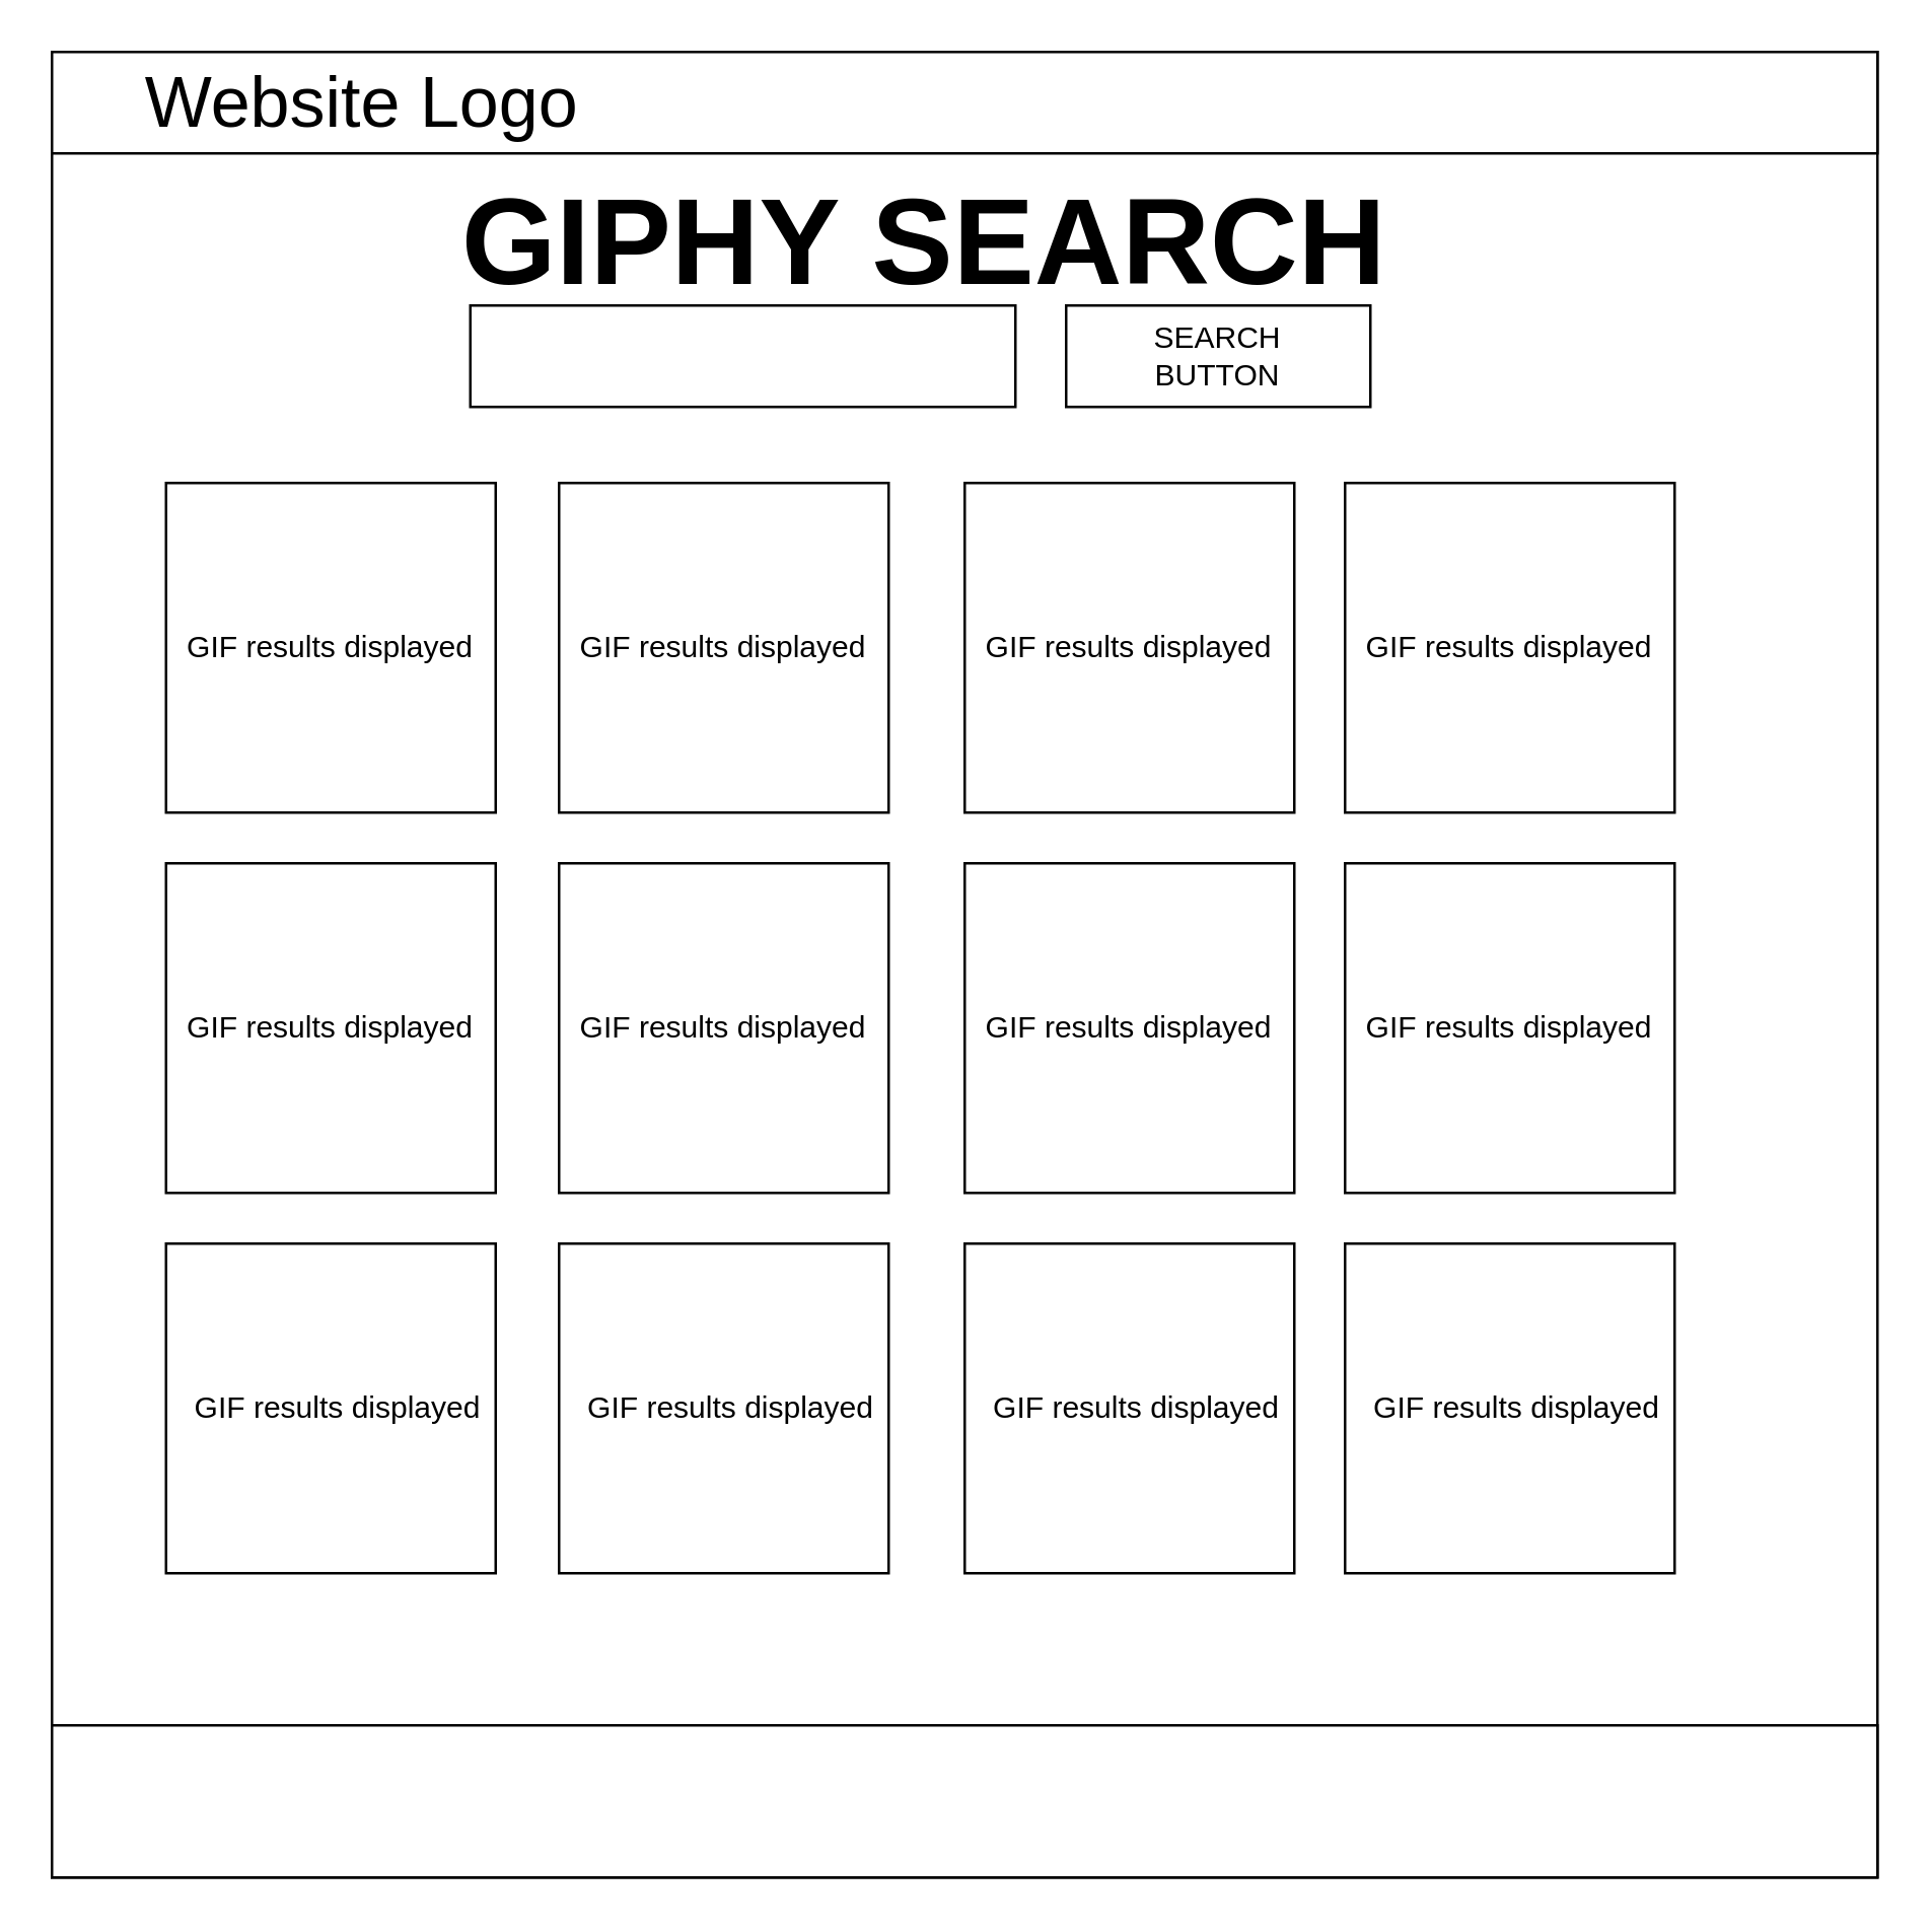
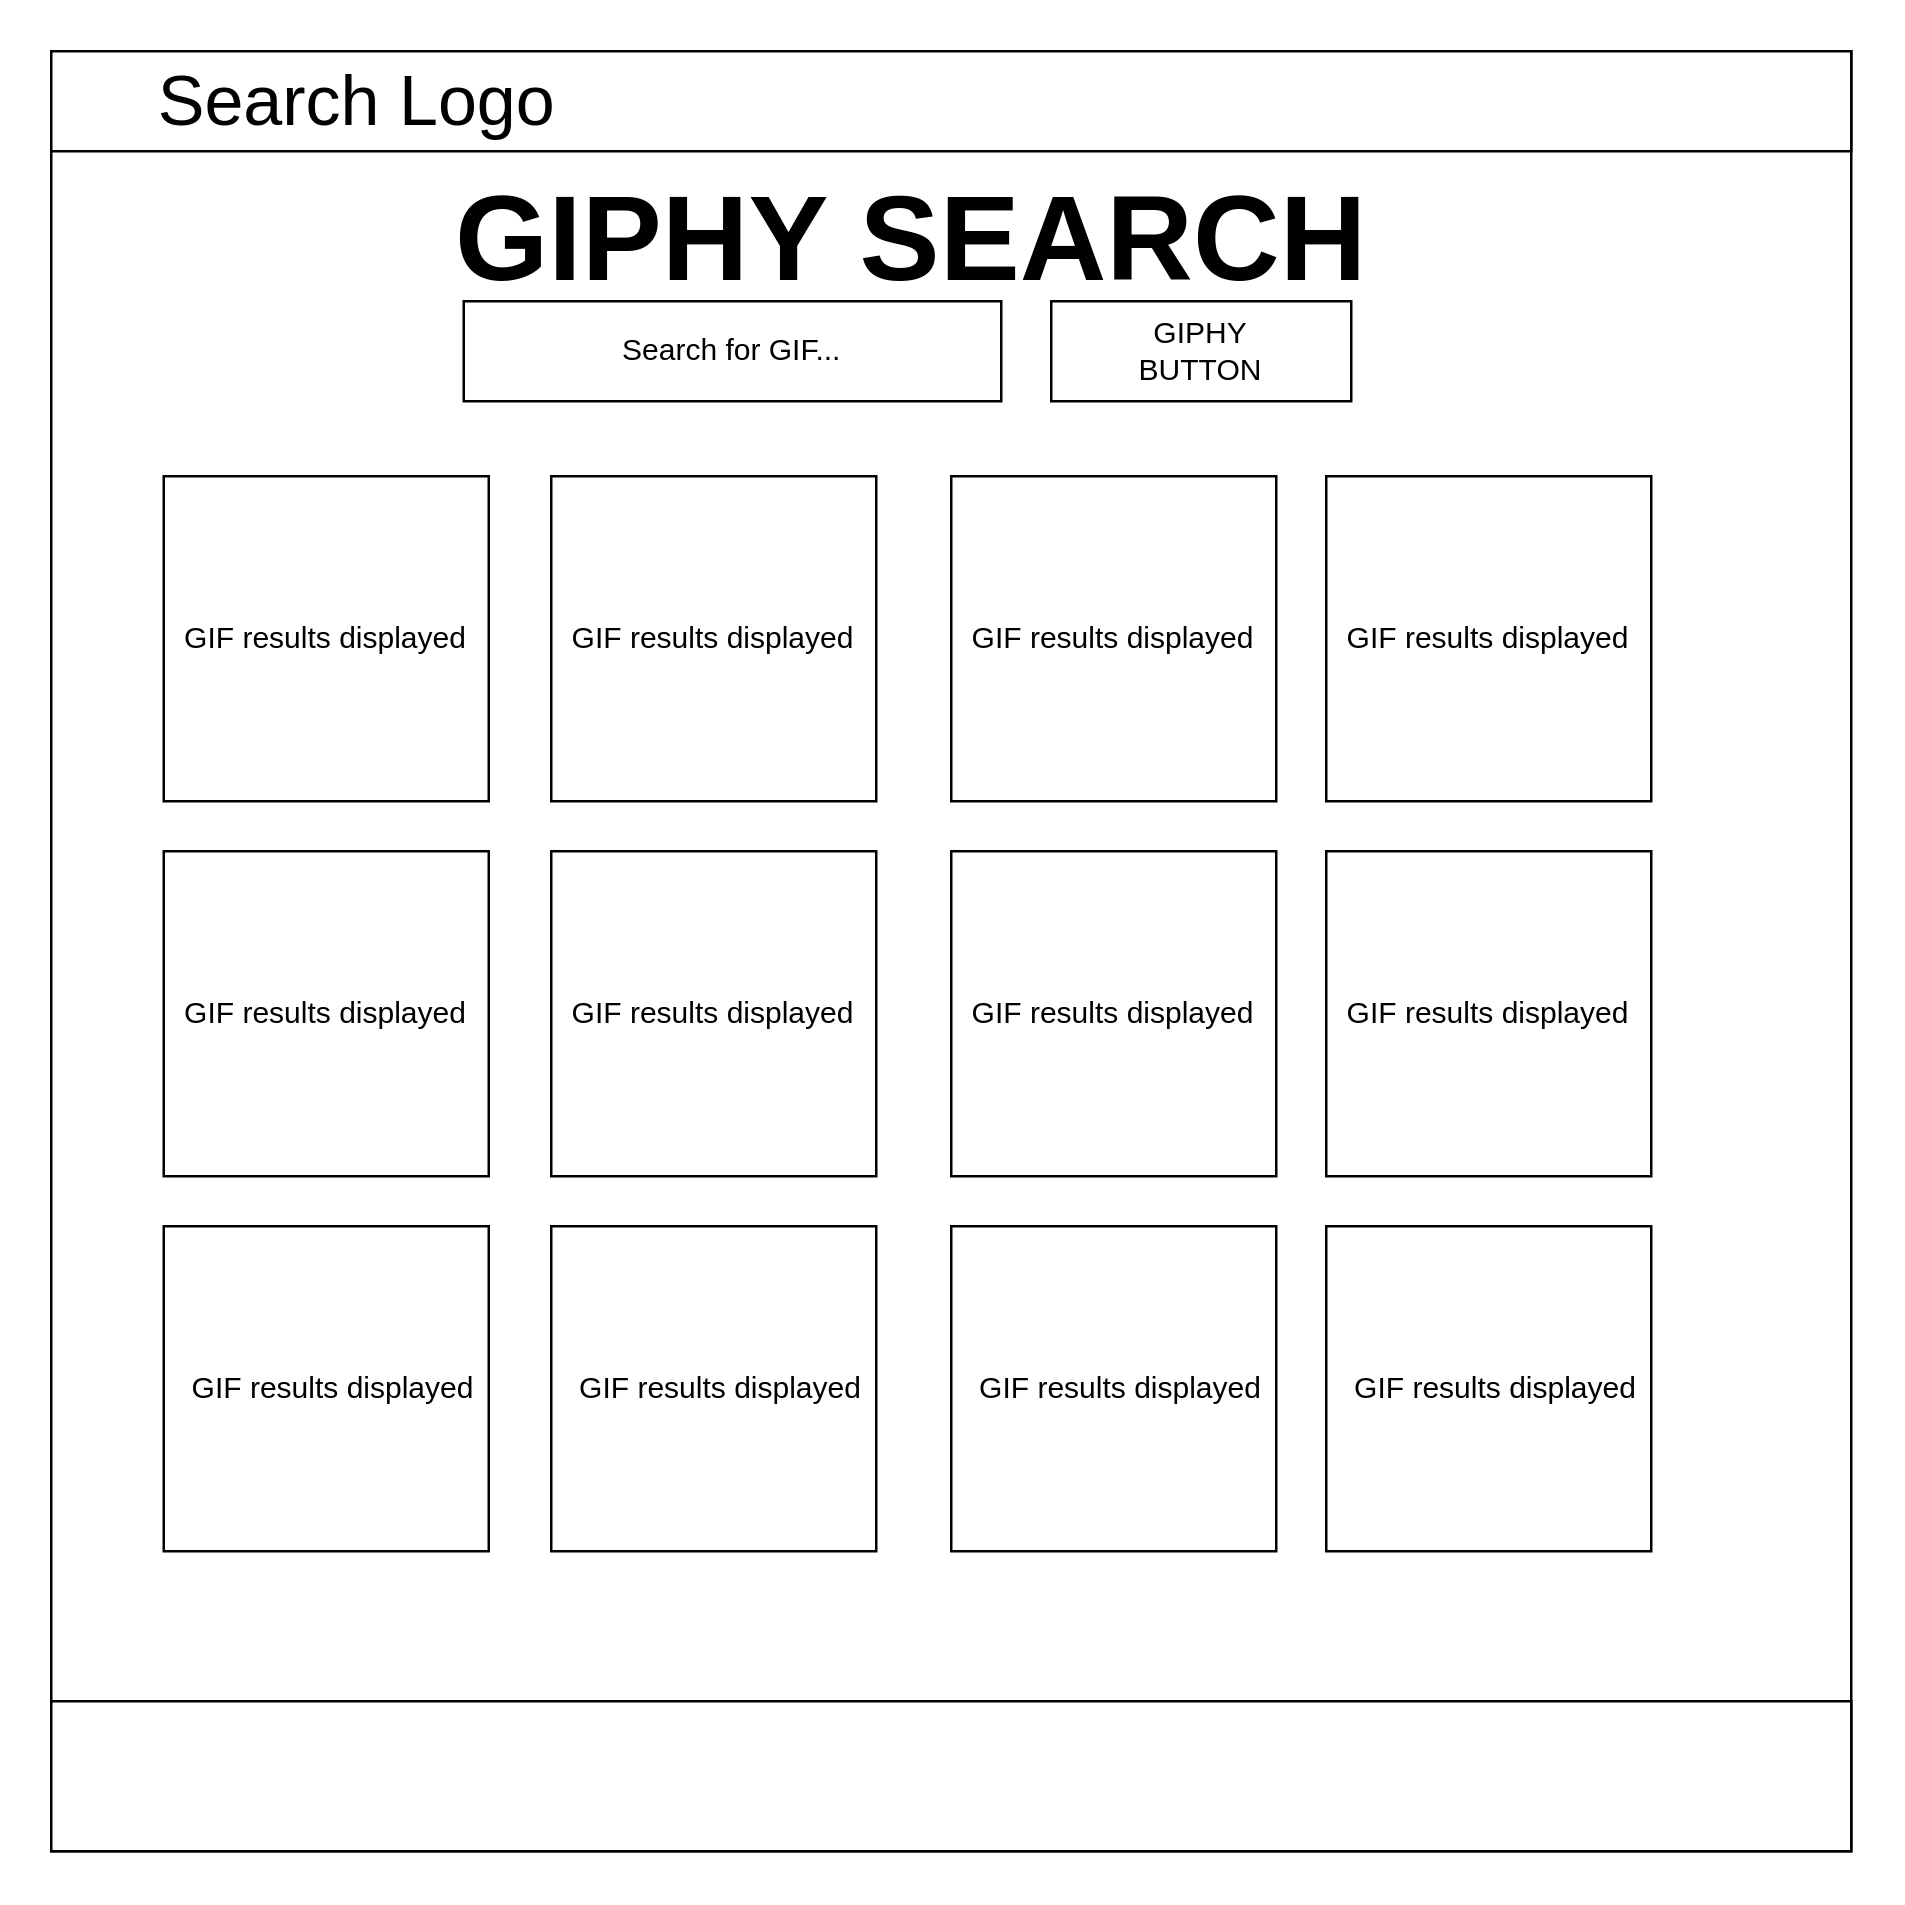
  <mxCell id="0" />
  <mxCell id="1" parent="0" />
  <mxCell id="2" value="" style="whiteSpace=wrap;html=1;aspect=fixed;" vertex="1" parent="1"><mxGeometry x="20" y="20" width="720" height="720" as="geometry" /></mxCell>
  <mxCell id="3" value="" style="rounded=0;whiteSpace=wrap;html=1;" vertex="1" parent="1"><mxGeometry x="20" y="20" width="720" height="40" as="geometry" /></mxCell>
  <mxCell id="4" value="" style="rounded=0;whiteSpace=wrap;html=1;" vertex="1" parent="1"><mxGeometry x="20" y="680" width="720" height="60" as="geometry" /></mxCell>
  <mxCell id="5" value="&lt;h1 style=&quot;margin-top: 0px; font-size: 48px;&quot;&gt;GIPHY SEARCH&lt;/h1&gt;" style="text;html=1;whiteSpace=wrap;overflow=hidden;rounded=0;" vertex="1" parent="1"><mxGeometry x="180" y="60" width="370" height="60" as="geometry" /></mxCell>
  <mxCell id="6" value="" style="rounded=0;whiteSpace=wrap;html=1;" vertex="1" parent="1"><mxGeometry x="185" y="120" width="215" height="40" as="geometry" /></mxCell>
+ <mxCell id="7" value="Search for GIF..." style="text;html=1;align=center;verticalAlign=middle;whiteSpace=wrap;rounded=0;" vertex="1" parent="1"><mxGeometry x="195" y="125" width="195" height="30" as="geometry" /></mxCell>
  <mxCell id="8" value="" style="rounded=0;whiteSpace=wrap;html=1;" vertex="1" parent="1"><mxGeometry x="420" y="120" width="120" height="40" as="geometry" /></mxCell>
- <mxCell id="9" value="SEARCH BUTTON" style="text;html=1;align=center;verticalAlign=middle;whiteSpace=wrap;rounded=0;" vertex="1" parent="1"><mxGeometry x="450" y="125" width="60" height="30" as="geometry" /></mxCell>
+ <mxCell id="9" value="GIPHY BUTTON" style="text;html=1;align=center;verticalAlign=middle;whiteSpace=wrap;rounded=0;" vertex="1" parent="1"><mxGeometry x="450" y="125" width="60" height="30" as="geometry" /></mxCell>
  <mxCell id="10" value="" style="whiteSpace=wrap;html=1;aspect=fixed;" vertex="1" parent="1"><mxGeometry x="65" y="190" width="130" height="130" as="geometry" /></mxCell>
  <mxCell id="11" value="" style="whiteSpace=wrap;html=1;aspect=fixed;" vertex="1" parent="1"><mxGeometry x="220" y="190" width="130" height="130" as="geometry" /></mxCell>
  <mxCell id="12" value="" style="whiteSpace=wrap;html=1;aspect=fixed;" vertex="1" parent="1"><mxGeometry x="380" y="190" width="130" height="130" as="geometry" /></mxCell>
  <mxCell id="13" value="" style="whiteSpace=wrap;html=1;aspect=fixed;" vertex="1" parent="1"><mxGeometry x="530" y="190" width="130" height="130" as="geometry" /></mxCell>
  <mxCell id="14" value="" style="whiteSpace=wrap;html=1;aspect=fixed;" vertex="1" parent="1"><mxGeometry x="65" y="340" width="130" height="130" as="geometry" /></mxCell>
  <mxCell id="15" value="" style="whiteSpace=wrap;html=1;aspect=fixed;" vertex="1" parent="1"><mxGeometry x="220" y="340" width="130" height="130" as="geometry" /></mxCell>
  <mxCell id="16" value="" style="whiteSpace=wrap;html=1;aspect=fixed;" vertex="1" parent="1"><mxGeometry x="380" y="340" width="130" height="130" as="geometry" /></mxCell>
  <mxCell id="17" value="" style="whiteSpace=wrap;html=1;aspect=fixed;" vertex="1" parent="1"><mxGeometry x="530" y="340" width="130" height="130" as="geometry" /></mxCell>
  <mxCell id="18" value="" style="whiteSpace=wrap;html=1;aspect=fixed;" vertex="1" parent="1"><mxGeometry x="65" y="490" width="130" height="130" as="geometry" /></mxCell>
  <mxCell id="19" value="" style="whiteSpace=wrap;html=1;aspect=fixed;" vertex="1" parent="1"><mxGeometry x="220" y="490" width="130" height="130" as="geometry" /></mxCell>
  <mxCell id="20" value="" style="whiteSpace=wrap;html=1;aspect=fixed;" vertex="1" parent="1"><mxGeometry x="380" y="490" width="130" height="130" as="geometry" /></mxCell>
  <mxCell id="21" value="" style="whiteSpace=wrap;html=1;aspect=fixed;" vertex="1" parent="1"><mxGeometry x="530" y="490" width="130" height="130" as="geometry" /></mxCell>
  <mxCell id="22" value="GIF results displayed" style="text;html=1;align=center;verticalAlign=middle;whiteSpace=wrap;rounded=0;" vertex="1" parent="1"><mxGeometry x="45" y="210" width="170" height="90" as="geometry" /></mxCell>
  <mxCell id="23" value="GIF results displayed" style="text;html=1;align=center;verticalAlign=middle;whiteSpace=wrap;rounded=0;" vertex="1" parent="1"><mxGeometry x="200" y="210" width="170" height="90" as="geometry" /></mxCell>
  <mxCell id="24" value="GIF results displayed" style="text;html=1;align=center;verticalAlign=middle;whiteSpace=wrap;rounded=0;" vertex="1" parent="1"><mxGeometry x="360" y="210" width="170" height="90" as="geometry" /></mxCell>
  <mxCell id="25" value="GIF results displayed" style="text;html=1;align=center;verticalAlign=middle;whiteSpace=wrap;rounded=0;" vertex="1" parent="1"><mxGeometry x="510" y="210" width="170" height="90" as="geometry" /></mxCell>
  <mxCell id="26" value="GIF results displayed" style="text;html=1;align=center;verticalAlign=middle;whiteSpace=wrap;rounded=0;" vertex="1" parent="1"><mxGeometry x="45" y="360" width="170" height="90" as="geometry" /></mxCell>
  <mxCell id="27" value="GIF results displayed" style="text;html=1;align=center;verticalAlign=middle;whiteSpace=wrap;rounded=0;" vertex="1" parent="1"><mxGeometry x="200" y="360" width="170" height="90" as="geometry" /></mxCell>
  <mxCell id="28" value="GIF results displayed" style="text;html=1;align=center;verticalAlign=middle;whiteSpace=wrap;rounded=0;" vertex="1" parent="1"><mxGeometry x="360" y="360" width="170" height="90" as="geometry" /></mxCell>
  <mxCell id="29" value="GIF results displayed" style="text;html=1;align=center;verticalAlign=middle;whiteSpace=wrap;rounded=0;" vertex="1" parent="1"><mxGeometry x="510" y="360" width="170" height="90" as="geometry" /></mxCell>
  <mxCell id="30" value="GIF results displayed" style="text;html=1;align=center;verticalAlign=middle;whiteSpace=wrap;rounded=0;" vertex="1" parent="1"><mxGeometry x="48" y="510" width="170" height="90" as="geometry" /></mxCell>
  <mxCell id="31" value="GIF results displayed" style="text;html=1;align=center;verticalAlign=middle;whiteSpace=wrap;rounded=0;" vertex="1" parent="1"><mxGeometry x="203" y="510" width="170" height="90" as="geometry" /></mxCell>
  <mxCell id="32" value="GIF results displayed" style="text;html=1;align=center;verticalAlign=middle;whiteSpace=wrap;rounded=0;" vertex="1" parent="1"><mxGeometry x="363" y="510" width="170" height="90" as="geometry" /></mxCell>
  <mxCell id="33" value="GIF results displayed" style="text;html=1;align=center;verticalAlign=middle;whiteSpace=wrap;rounded=0;" vertex="1" parent="1"><mxGeometry x="513" y="510" width="170" height="90" as="geometry" /></mxCell>
- <mxCell id="34" value="Website Logo" style="text;html=1;align=center;verticalAlign=middle;whiteSpace=wrap;rounded=0;fontSize=28;" vertex="1" parent="1"><mxGeometry x="45" y="20" width="195" height="40" as="geometry" /></mxCell>
+ <mxCell id="34" value="Search Logo" style="text;html=1;align=center;verticalAlign=middle;whiteSpace=wrap;rounded=0;fontSize=28;" vertex="1" parent="1"><mxGeometry x="45" y="20" width="195" height="40" as="geometry" /></mxCell>
